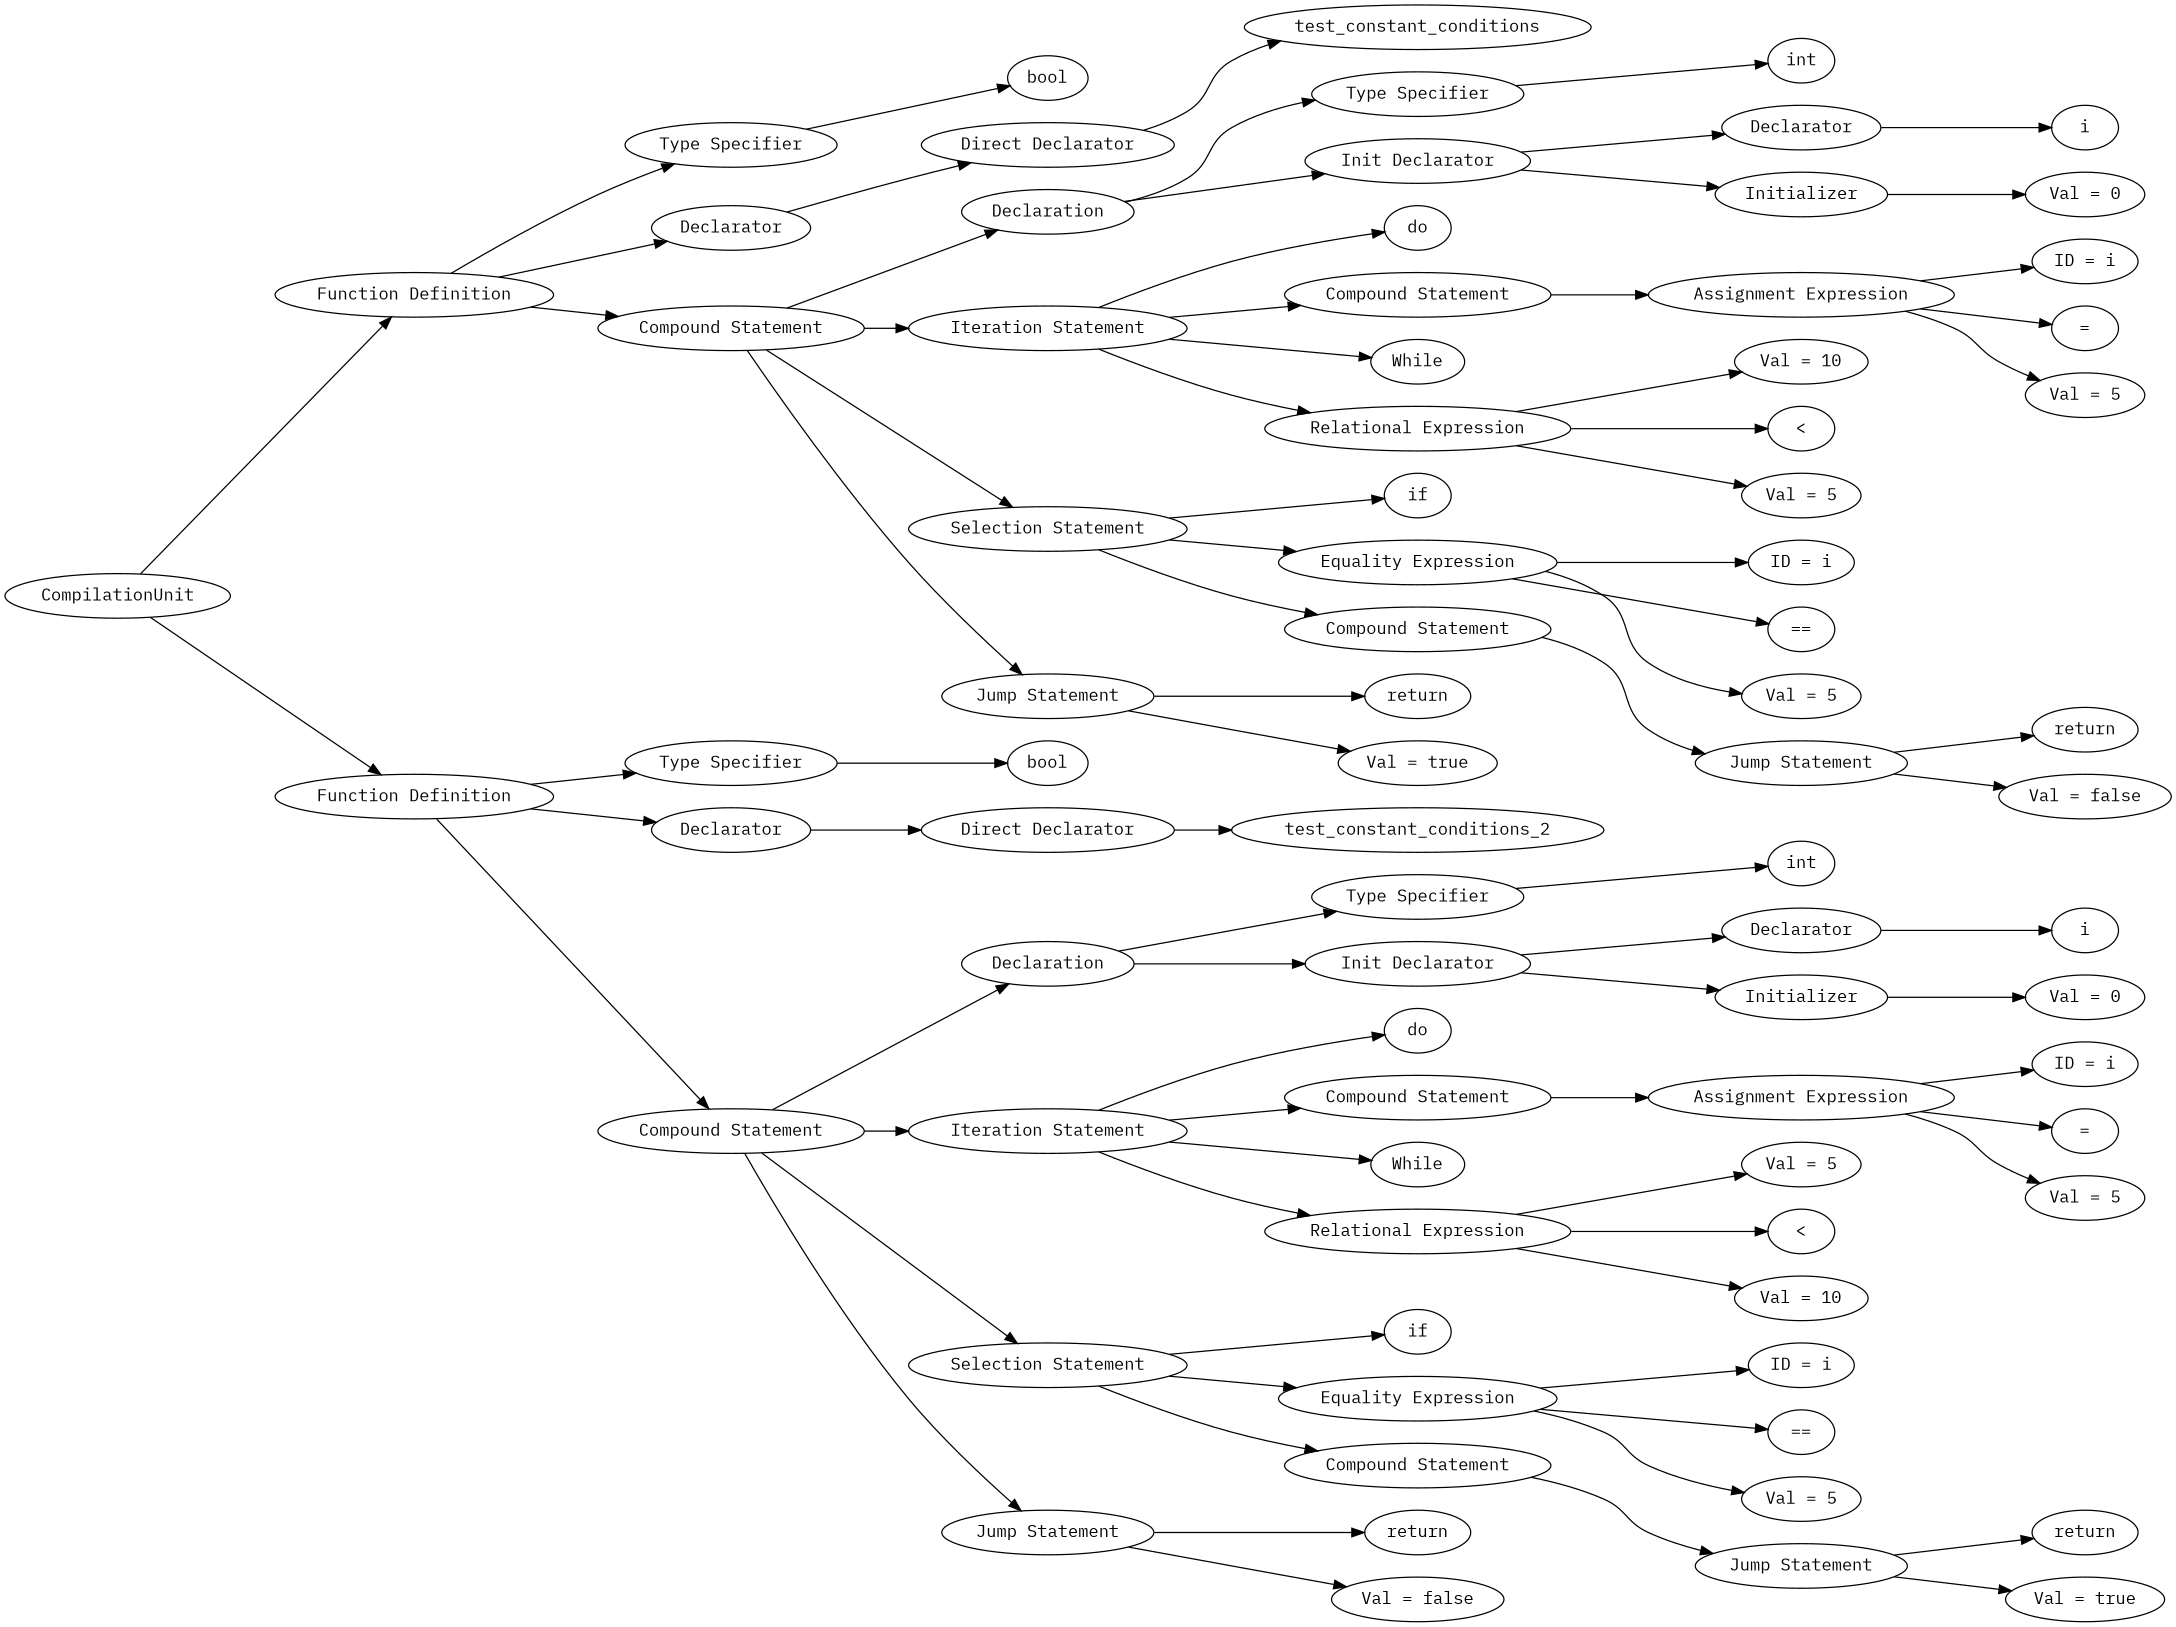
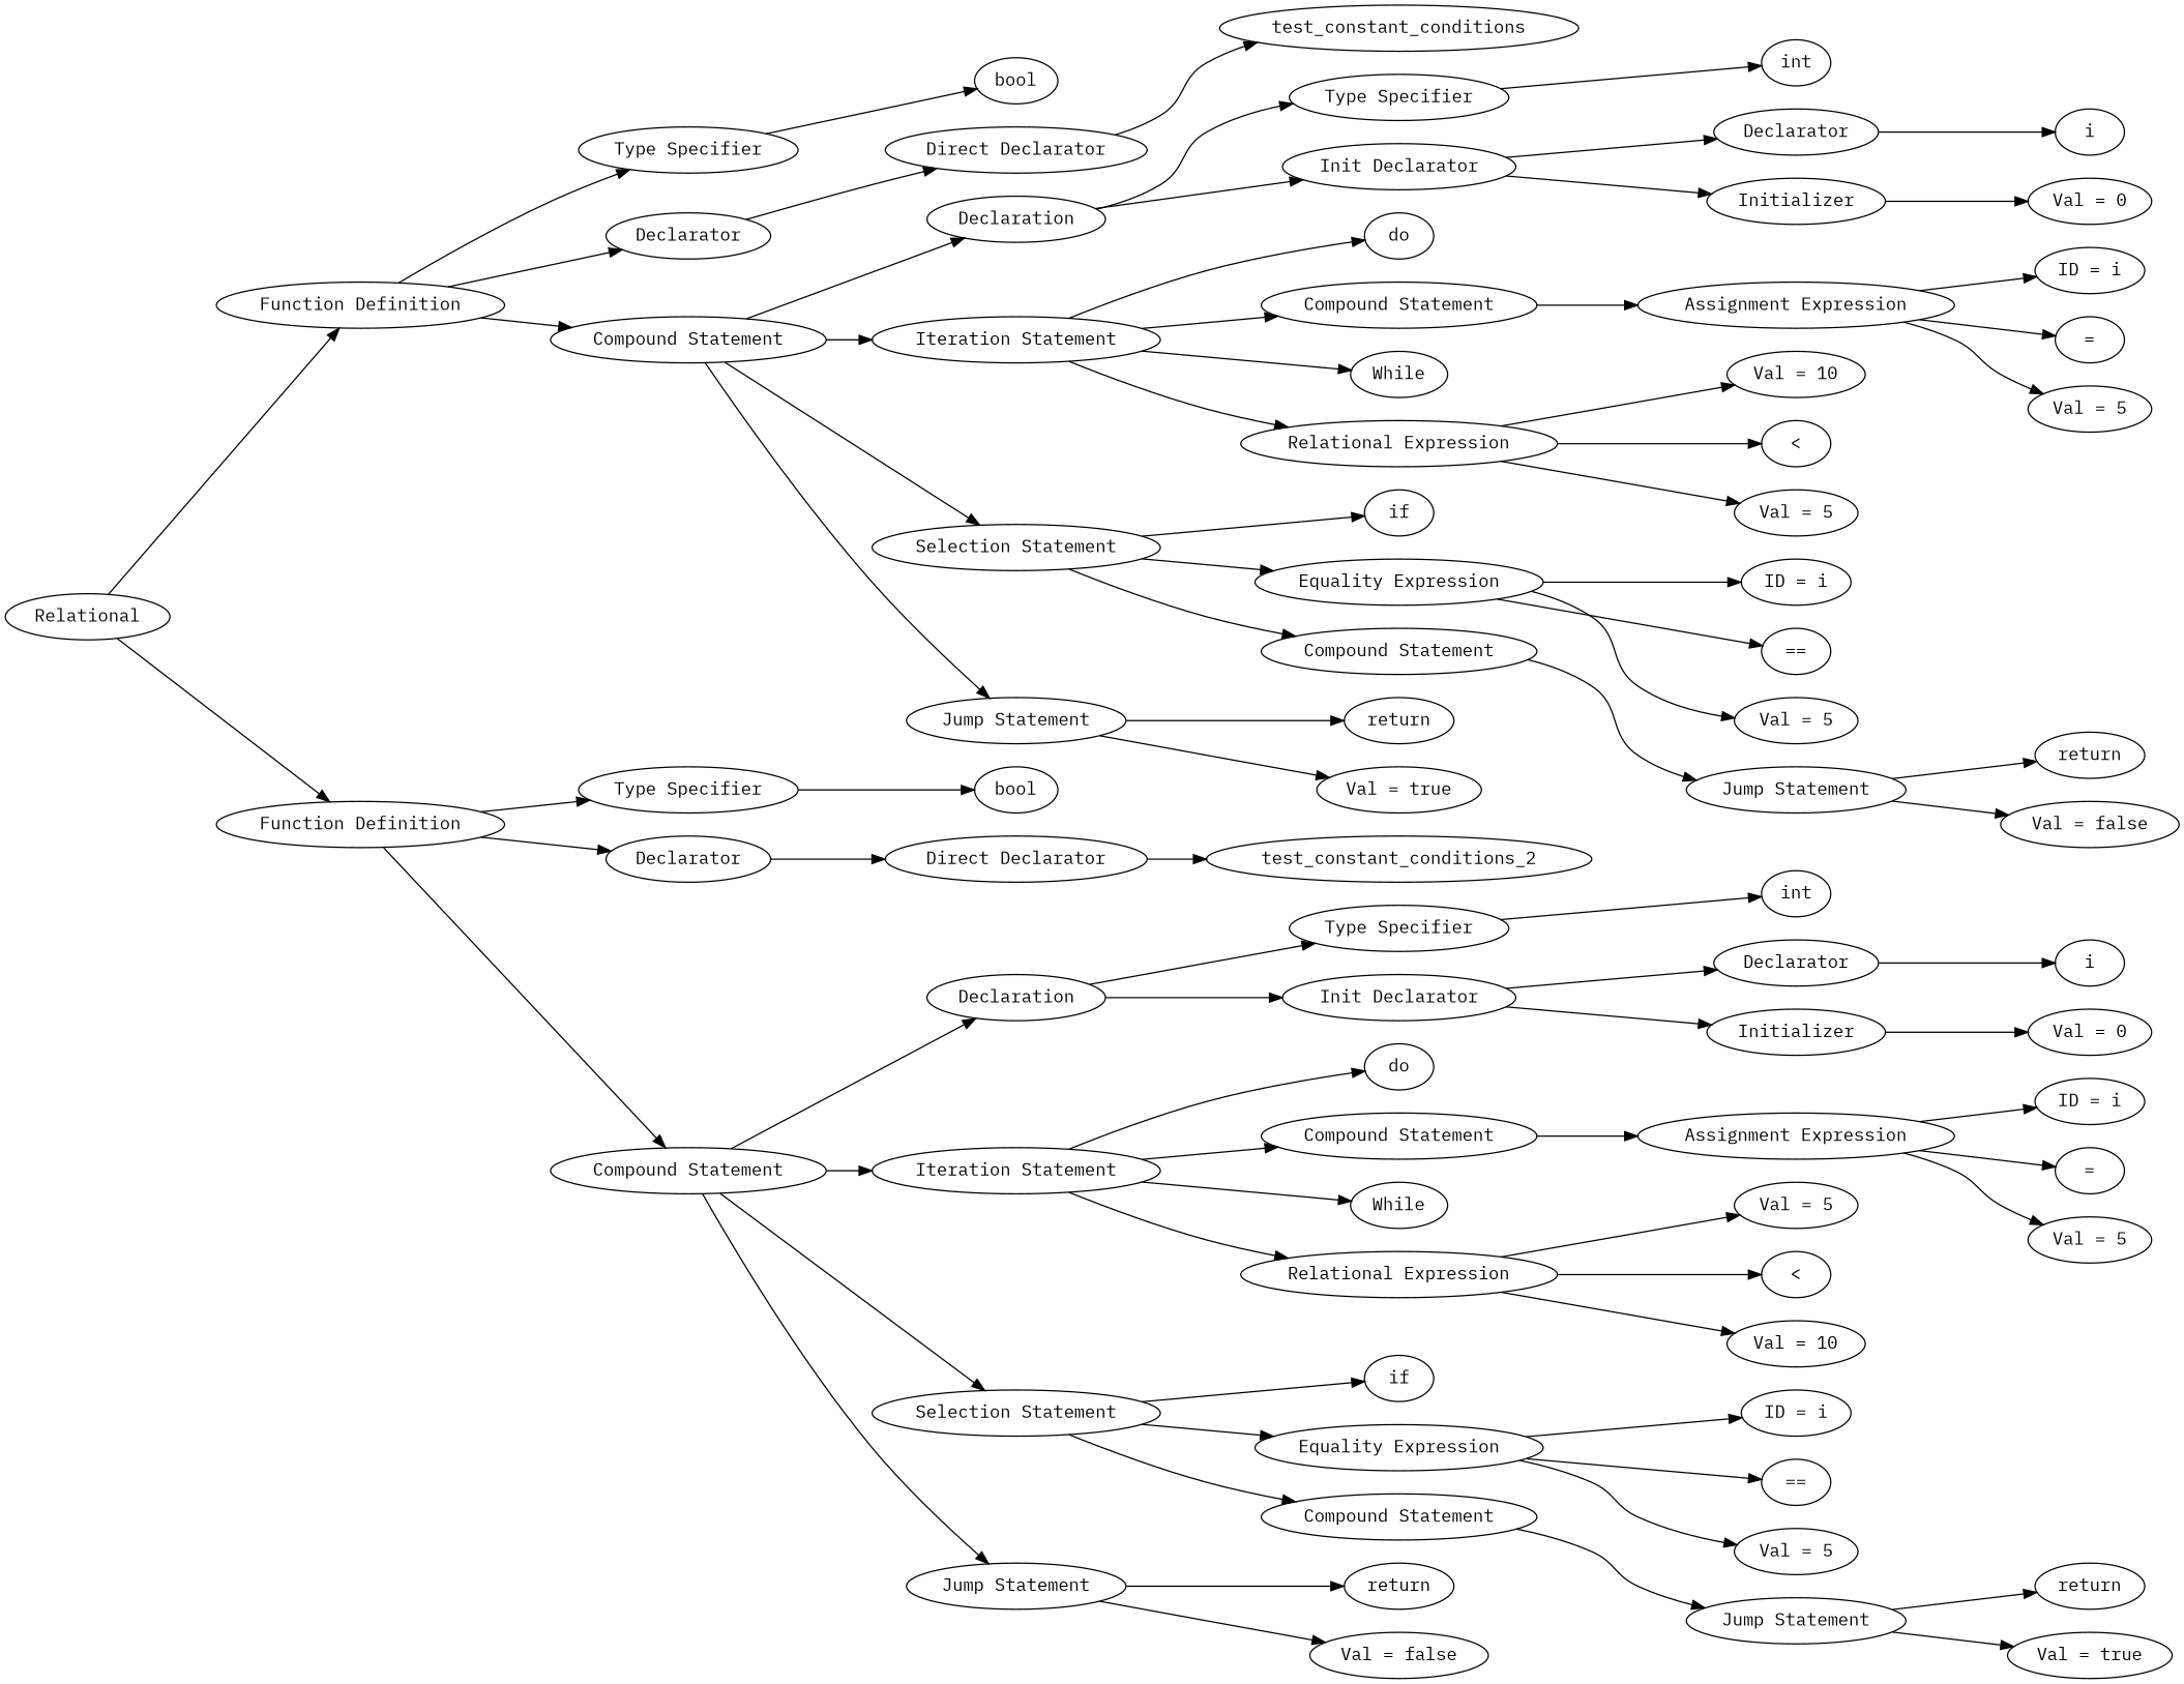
  digraph {
    rankdir=LR
    fontname="IBM Plex Mono"
    node [fontname="IBM Plex Mono"]
    edge [fontname="IBM Plex Mono"]
-   n1 [label=CompilationUnit]
+   n1 [label=Relational]
    n2 [label="Function Definition"]
    n3 [label="Function Definition"]
    n4 [label="Type Specifier"]
    n5 [label=Declarator]
    n6 [label="Compound Statement"]
    n7 [label=bool]
    n8 [label="Direct Declarator"]
    n9 [label=test_constant_conditions]
    n10 [label=Declaration]
    n11 [label="Iteration Statement"]
    n12 [label="Selection Statement"]
    n13 [label="Jump Statement"]
    n14 [label="Type Specifier"]
    n15 [label="Init Declarator"]
    n16 [label=int]
    n17 [label=Declarator]
    n18 [label=Initializer]
    n19 [label=i]
    n20 [label="Val = 0"]
    n21 [label=do]
    n22 [label="Compound Statement"]
    n23 [label=While]
    n24 [label="Relational Expression"]
    n25 [label="Assignment Expression"]
    n26 [label="ID = i"]
    n27 [label="="]
    n28 [label="Val = 5"]
    n29 [label="Val = 10"]
    n30 [label="<"]
    n31 [label="Val = 5"]
    n32 [label=if]
    n33 [label="Equality Expression"]
    n34 [label="Compound Statement"]
    n35 [label="ID = i"]
    n36 [label="=="]
    n37 [label="Val = 5"]
    n38 [label="Jump Statement"]
    n39 [label=return]
    n40 [label="Val = false"]
    n41 [label=return]
    n42 [label="Val = true"]
    n43 [label="Type Specifier"]
    n44 [label=Declarator]
    n45 [label="Compound Statement"]
    n46 [label=bool]
    n47 [label="Direct Declarator"]
    n48 [label=test_constant_conditions_2]
    n49 [label=Declaration]
    n50 [label="Iteration Statement"]
    n51 [label="Selection Statement"]
    n52 [label="Jump Statement"]
    n53 [label="Type Specifier"]
    n54 [label="Init Declarator"]
    n55 [label=int]
    n56 [label=Declarator]
    n57 [label=Initializer]
    n58 [label=i]
    n59 [label="Val = 0"]
    n60 [label=do]
    n61 [label="Compound Statement"]
    n62 [label=While]
    n63 [label="Relational Expression"]
    n64 [label="Assignment Expression"]
    n65 [label="ID = i"]
    n66 [label="="]
    n67 [label="Val = 5"]
    n68 [label="Val = 5"]
    n69 [label="<"]
    n70 [label="Val = 10"]
    n71 [label=if]
    n72 [label="Equality Expression"]
    n73 [label="Compound Statement"]
    n74 [label="ID = i"]
    n75 [label="=="]
    n76 [label="Val = 5"]
    n77 [label="Jump Statement"]
    n78 [label=return]
    n79 [label="Val = true"]
    n80 [label=return]
    n81 [label="Val = false"]
    n1 -> n2
    n1 -> n3
    n2 -> n4
    n2 -> n5
    n2 -> n6
    n3 -> n43
    n3 -> n44
    n3 -> n45
    n4 -> n7
    n5 -> n8
    n6 -> n10
    n6 -> n11
    n6 -> n12
    n6 -> n13
    n8 -> n9
    n10 -> n14
    n10 -> n15
    n11 -> n21
    n11 -> n22
    n11 -> n23
    n11 -> n24
    n12 -> n32
    n12 -> n33
    n12 -> n34
    n13 -> n41
    n13 -> n42
    n14 -> n16
    n15 -> n17
    n15 -> n18
    n17 -> n19
    n18 -> n20
    n22 -> n25
    n24 -> n29
    n24 -> n30
    n24 -> n31
    n25 -> n26
    n25 -> n27
    n25 -> n28
    n33 -> n35
    n33 -> n36
    n33 -> n37
    n34 -> n38
    n38 -> n39
    n38 -> n40
    n43 -> n46
    n44 -> n47
    n45 -> n49
    n45 -> n50
    n45 -> n51
    n45 -> n52
    n47 -> n48
    n49 -> n53
    n49 -> n54
    n50 -> n60
    n50 -> n61
    n50 -> n62
    n50 -> n63
    n51 -> n71
    n51 -> n72
    n51 -> n73
    n52 -> n80
    n52 -> n81
    n53 -> n55
    n54 -> n56
    n54 -> n57
    n56 -> n58
    n57 -> n59
    n61 -> n64
    n63 -> n68
    n63 -> n69
    n63 -> n70
    n64 -> n65
    n64 -> n66
    n64 -> n67
    n72 -> n74
    n72 -> n75
    n72 -> n76
    n73 -> n77
    n77 -> n78
    n77 -> n79
  }
